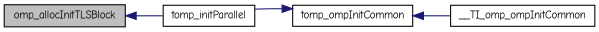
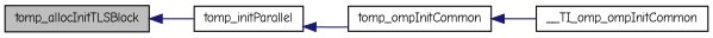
  digraph {
    fontname="Comic Neue"
    rankdir=LR
    node [color=black fillcolor=white fontname="Comic Neue" fontsize=10 shape=record style=filled]
    edge [color=midnightblue dir=back fontname="Comic Neue" fontsize=10 labelfontname=Helvetica labelfontsize=10 style=solid]
-   n1 [fillcolor=grey75 fontcolor=black height=0.2 label=omp_allocInitTLSBlock width=0.4]
+   n1 [fillcolor=grey75 fontcolor=black height=0.2 label=tomp_allocInitTLSBlock width=0.4]
    n2 [height=0.2 label=tomp_initParallel width=0.4]
    n3 [height=0.2 label=tomp_ompInitCommon width=0.4]
    n4 [height=0.2 label=__TI_omp_ompInitCommon width=0.4]
    n1 -> n2
-   n3 -> n2
+   n2 -> n3
    n3 -> n4
  }
